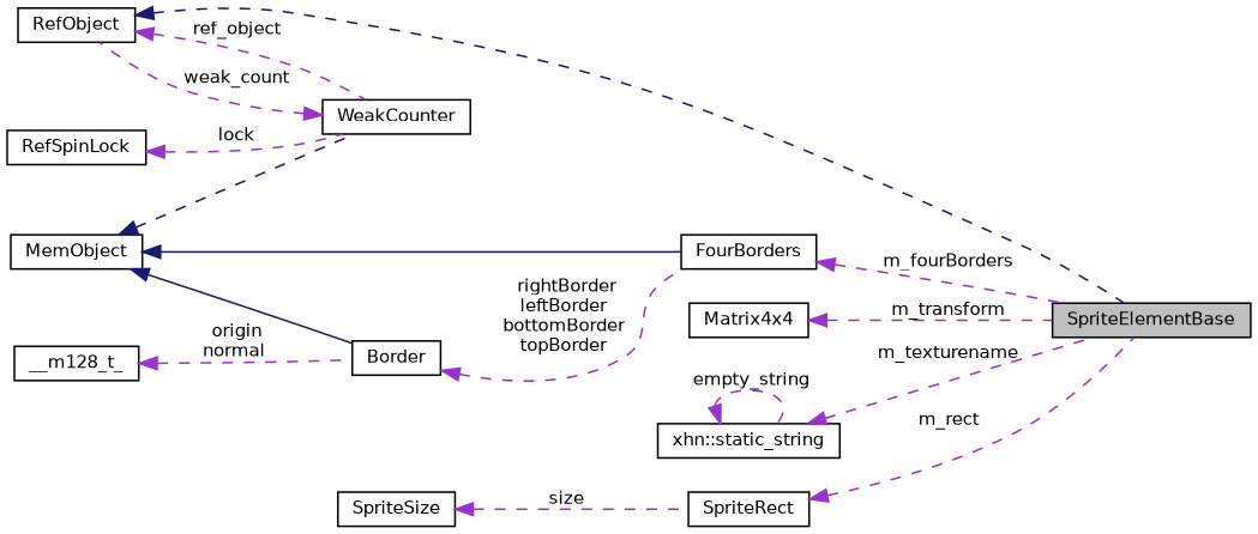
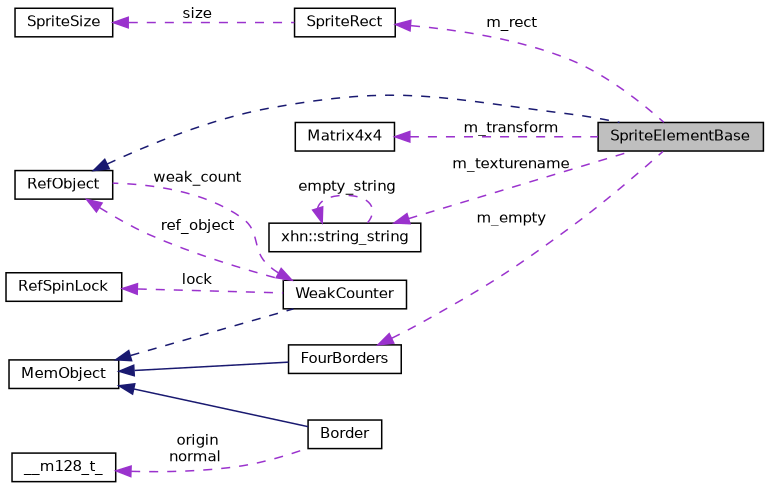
  digraph {
    rankdir=LR
    node [color=black fillcolor=white fontname=Helvetica fontsize=10 shape=record style=filled]
    edge [color=darkorchid3 dir=back fontname=Helvetica fontsize=10 labelfontname=Helvetica labelfontsize=10 style=dashed]
    n1 [fillcolor=grey75 fontcolor=black height=0.2 label=SpriteElementBase width=0.4]
    n2 [height=0.2 label=RefObject width=0.4]
    n3 [height=0.2 label=WeakCounter width=0.4]
    n4 [height=0.2 label=MemObject width=0.4]
    n5 [height=0.2 label=FourBorders width=0.4]
    n6 [height=0.2 label=Border width=0.4]
    n7 [height=0.2 label=RefSpinLock width=0.4]
    n8 [height=0.2 label=__m128_t_ width=0.4]
    n9 [height=0.2 label=Matrix4x4 width=0.4]
-   n10 [height=0.2 label="xhn::static_string" width=0.4]
+   n10 [height=0.2 label="xhn::string_string" width=0.4]
    n11 [height=0.2 label=SpriteRect width=0.4]
    n12 [height=0.2 label=SpriteSize width=0.4]
    n2 -> n1 [color=midnightblue]
    n2 -> n3 [label=" ref_object"]
    n3 -> n2 [label=" weak_count"]
    n4 -> n3 [color=midnightblue]
    n4 -> n5 [color=midnightblue style=solid]
    n4 -> n6 [color=midnightblue style=solid]
-   n5 -> n1 [label=" m_fourBorders"]
-   n6 -> n5 [label=" rightBorder\nleftBorder\nbottomBorder\ntopBorder"]
+   n5 -> n1 [label=" m_empty"]
    n7 -> n3 [label=" lock"]
    n8 -> n6 [label=" origin\nnormal"]
    n9 -> n1 [label=" m_transform"]
    n10 -> n1 [label=" m_texturename"]
    n10 -> n10 [label=" empty_string"]
    n11 -> n1 [label=" m_rect"]
    n12 -> n11 [label=" size"]
  }
